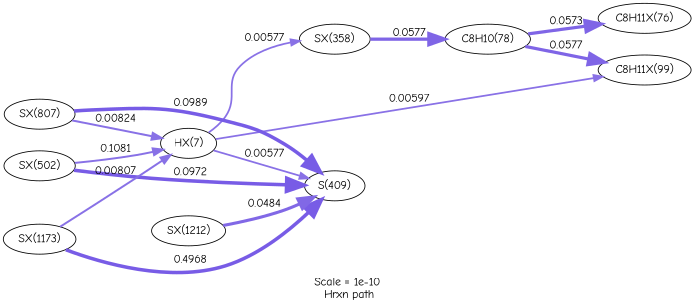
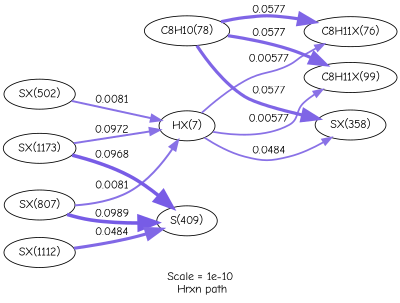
  digraph {
    fontname="Comic Neue"
    label="Scale = 1e-10\l Hrxn path"
    rankdir=LR
    node [fontname="Comic Neue"]
    edge [arrowsize=1.05 color="0.7, 0.506, 0.9" fontname="Comic Neue" style="setlinewidth(2.11)"]
    n1 [label="HX(7)"]
    n2 [label="C8H11X(99)"]
    n3 [label="C8H11X(76)"]
    n4 [label="SX(358)"]
    n5 [label="SX(807)"]
    n6 [label="S(409)"]
    n7 [label="SX(502)"]
    n8 [label="SX(1173)"]
    n9 [label="C8H10(78)"]
-   n10 [label="SX(1212)"]
-   n1 -> n2 [label=" 0.00597"]
-   n1 -> n6 [label=" 0.00577"]
-   n1 -> n4 [label=" 0.00577"]
-   n5 -> n1 [arrowsize=1.19 color="0.7, 0.508, 0.9" label=" 0.00824" style="setlinewidth(2.38)"]
+   n10 [label="SX(1112)"]
+   n1 -> n2 [label=" 0.00577"]
+   n1 -> n3 [label=" 0.00577"]
+   n1 -> n4 [label=" 0.0484"]
+   n5 -> n1 [arrowsize=1.19 color="0.7, 0.508, 0.9" label=" 0.0081" style="setlinewidth(2.38)"]
    n5 -> n6 [arrowsize=2.13 color="0.7, 0.599, 0.9" label=" 0.0989" style="setlinewidth(4.25)"]
-   n7 -> n1 [arrowsize=1.18 color="0.7, 0.508, 0.9" label=" 0.1081" style="setlinewidth(2.36)"]
-   n7 -> n6 [arrowsize=2.12 color="0.7, 0.597, 0.9" label=" 0.0972" style="setlinewidth(4.24)"]
-   n8 -> n1 [arrowsize=1.18 color="0.7, 0.508, 0.9" label=" 0.00807" style="setlinewidth(2.36)"]
-   n8 -> n6 [arrowsize=2.12 color="0.7, 0.597, 0.9" label=" 0.4968" style="setlinewidth(4.24)"]
+   n7 -> n1 [arrowsize=1.18 color="0.7, 0.508, 0.9" label=" 0.0081" style="setlinewidth(2.36)"]
+   n8 -> n1 [arrowsize=1.18 color="0.7, 0.508, 0.9" label=" 0.0972" style="setlinewidth(2.36)"]
+   n8 -> n6 [arrowsize=2.12 color="0.7, 0.597, 0.9" label=" 0.0968" style="setlinewidth(4.24)"]
    n9 -> n2 [arrowsize=1.92 color="0.7, 0.558, 0.9" label=" 0.0577" style="setlinewidth(3.85)"]
-   n9 -> n3 [arrowsize=1.92 color="0.7, 0.558, 0.9" label=" 0.0573" style="setlinewidth(3.85)"]
-   n4 -> n9 [arrowsize=1.92 color="0.7, 0.558, 0.9" label=" 0.0577" style="setlinewidth(3.85)"]
+   n9 -> n3 [arrowsize=1.92 color="0.7, 0.558, 0.9" label=" 0.0577" style="setlinewidth(3.85)"]
+   n9 -> n4 [arrowsize=1.92 color="0.7, 0.558, 0.9" label=" 0.0577" style="setlinewidth(3.85)"]
    n10 -> n6 [arrowsize=1.86 color="0.7, 0.548, 0.9" label=" 0.0484" style="setlinewidth(3.71)"]
  }
